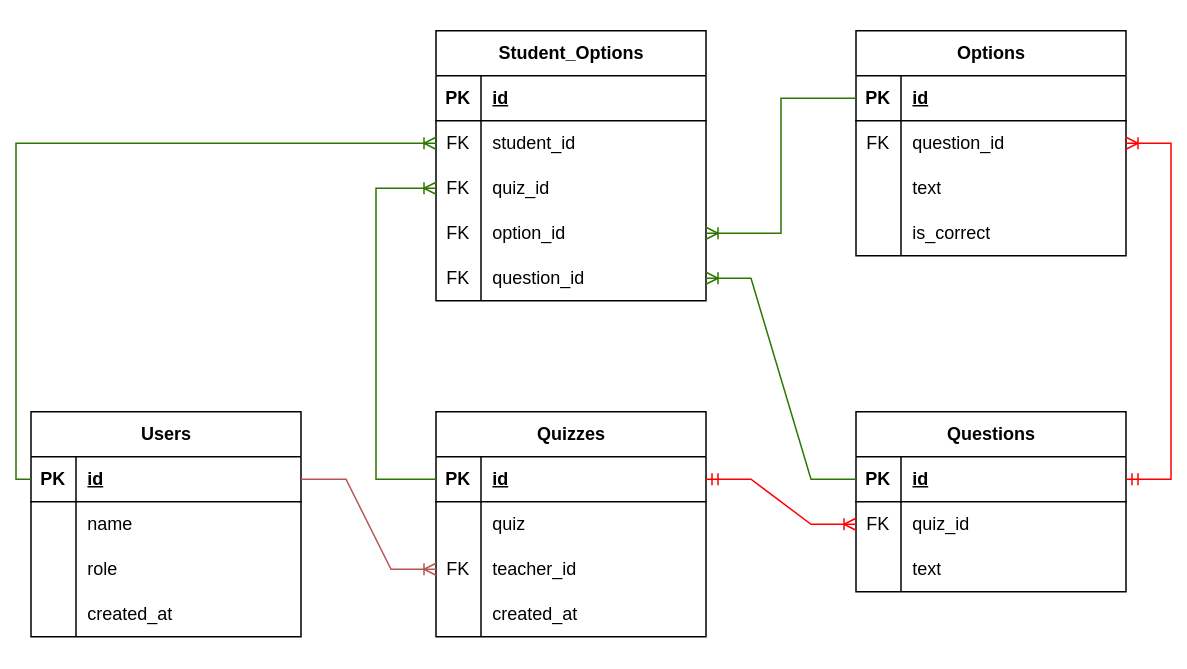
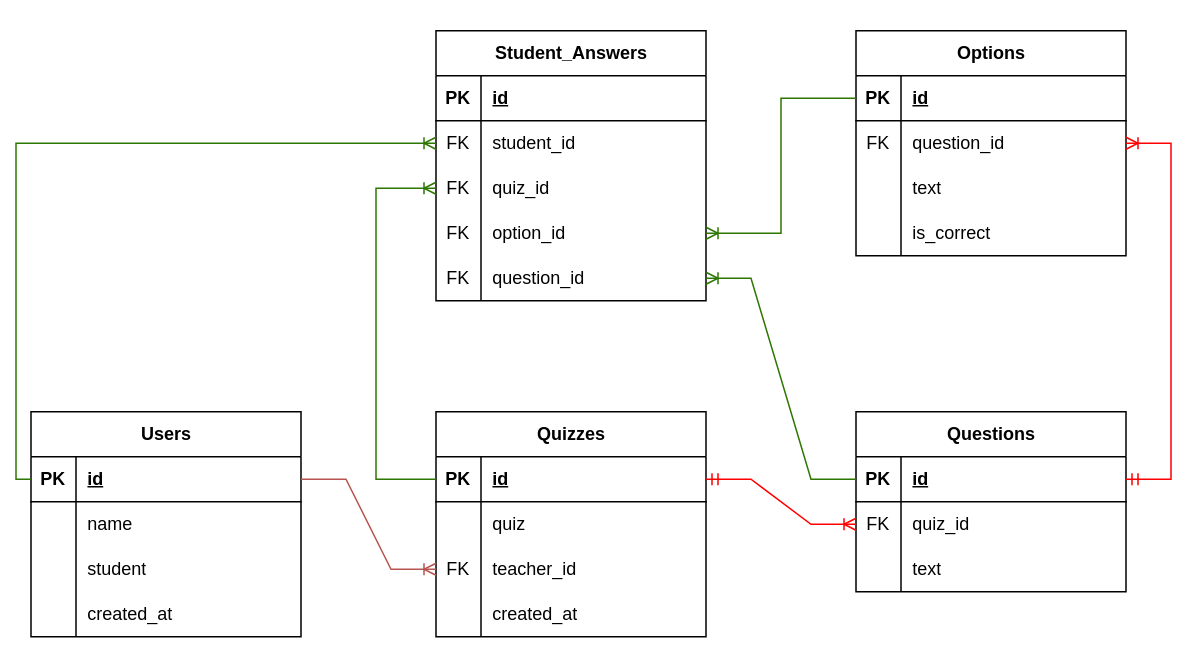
  <mxCell id="0" />
  <mxCell id="1" parent="0" />
  <mxCell id="2" value="Users" style="shape=table;startSize=30;container=1;collapsible=1;childLayout=tableLayout;fixedRows=1;rowLines=0;fontStyle=1;align=center;resizeLast=1;html=1;" vertex="1" parent="1"><mxGeometry x="20" y="274" width="180" height="150" as="geometry" /></mxCell>
  <mxCell id="3" value="" style="shape=tableRow;horizontal=0;startSize=0;swimlaneHead=0;swimlaneBody=0;fillColor=none;collapsible=0;dropTarget=0;points=[[0,0.5],[1,0.5]];portConstraint=eastwest;top=0;left=0;right=0;bottom=1;" vertex="1" parent="2"><mxGeometry y="30" width="180" height="30" as="geometry" /></mxCell>
  <mxCell id="4" value="PK" style="shape=partialRectangle;connectable=0;fillColor=none;top=0;left=0;bottom=0;right=0;fontStyle=1;overflow=hidden;whiteSpace=wrap;html=1;" vertex="1" parent="3"><mxGeometry width="30" height="30" as="geometry"><mxRectangle width="30" height="30" as="alternateBounds" /></mxGeometry></mxCell>
  <mxCell id="5" value="id" style="shape=partialRectangle;connectable=0;fillColor=none;top=0;left=0;bottom=0;right=0;align=left;spacingLeft=6;fontStyle=5;overflow=hidden;whiteSpace=wrap;html=1;" vertex="1" parent="3"><mxGeometry x="30" width="150" height="30" as="geometry"><mxRectangle width="150" height="30" as="alternateBounds" /></mxGeometry></mxCell>
  <mxCell id="6" value="" style="shape=tableRow;horizontal=0;startSize=0;swimlaneHead=0;swimlaneBody=0;fillColor=none;collapsible=0;dropTarget=0;points=[[0,0.5],[1,0.5]];portConstraint=eastwest;top=0;left=0;right=0;bottom=0;" vertex="1" parent="2"><mxGeometry y="60" width="180" height="30" as="geometry" /></mxCell>
  <mxCell id="7" value="" style="shape=partialRectangle;connectable=0;fillColor=none;top=0;left=0;bottom=0;right=0;editable=1;overflow=hidden;whiteSpace=wrap;html=1;" vertex="1" parent="6"><mxGeometry width="30" height="30" as="geometry"><mxRectangle width="30" height="30" as="alternateBounds" /></mxGeometry></mxCell>
  <mxCell id="8" value="name" style="shape=partialRectangle;connectable=0;fillColor=none;top=0;left=0;bottom=0;right=0;align=left;spacingLeft=6;overflow=hidden;whiteSpace=wrap;html=1;" vertex="1" parent="6"><mxGeometry x="30" width="150" height="30" as="geometry"><mxRectangle width="150" height="30" as="alternateBounds" /></mxGeometry></mxCell>
  <mxCell id="9" value="" style="shape=tableRow;horizontal=0;startSize=0;swimlaneHead=0;swimlaneBody=0;fillColor=none;collapsible=0;dropTarget=0;points=[[0,0.5],[1,0.5]];portConstraint=eastwest;top=0;left=0;right=0;bottom=0;" vertex="1" parent="2"><mxGeometry y="90" width="180" height="30" as="geometry" /></mxCell>
  <mxCell id="10" value="" style="shape=partialRectangle;connectable=0;fillColor=none;top=0;left=0;bottom=0;right=0;editable=1;overflow=hidden;whiteSpace=wrap;html=1;" vertex="1" parent="9"><mxGeometry width="30" height="30" as="geometry"><mxRectangle width="30" height="30" as="alternateBounds" /></mxGeometry></mxCell>
- <mxCell id="11" value="role" style="shape=partialRectangle;connectable=0;fillColor=none;top=0;left=0;bottom=0;right=0;align=left;spacingLeft=6;overflow=hidden;whiteSpace=wrap;html=1;" vertex="1" parent="9"><mxGeometry x="30" width="150" height="30" as="geometry"><mxRectangle width="150" height="30" as="alternateBounds" /></mxGeometry></mxCell>
+ <mxCell id="11" value="student" style="shape=partialRectangle;connectable=0;fillColor=none;top=0;left=0;bottom=0;right=0;align=left;spacingLeft=6;overflow=hidden;whiteSpace=wrap;html=1;" vertex="1" parent="9"><mxGeometry x="30" width="150" height="30" as="geometry"><mxRectangle width="150" height="30" as="alternateBounds" /></mxGeometry></mxCell>
  <mxCell id="12" value="" style="shape=tableRow;horizontal=0;startSize=0;swimlaneHead=0;swimlaneBody=0;fillColor=none;collapsible=0;dropTarget=0;points=[[0,0.5],[1,0.5]];portConstraint=eastwest;top=0;left=0;right=0;bottom=0;" vertex="1" parent="2"><mxGeometry y="120" width="180" height="30" as="geometry" /></mxCell>
  <mxCell id="13" value="" style="shape=partialRectangle;connectable=0;fillColor=none;top=0;left=0;bottom=0;right=0;editable=1;overflow=hidden;whiteSpace=wrap;html=1;" vertex="1" parent="12"><mxGeometry width="30" height="30" as="geometry"><mxRectangle width="30" height="30" as="alternateBounds" /></mxGeometry></mxCell>
  <mxCell id="14" value="created_at" style="shape=partialRectangle;connectable=0;fillColor=none;top=0;left=0;bottom=0;right=0;align=left;spacingLeft=6;overflow=hidden;whiteSpace=wrap;html=1;" vertex="1" parent="12"><mxGeometry x="30" width="150" height="30" as="geometry"><mxRectangle width="150" height="30" as="alternateBounds" /></mxGeometry></mxCell>
  <mxCell id="15" value="Quizzes" style="shape=table;startSize=30;container=1;collapsible=1;childLayout=tableLayout;fixedRows=1;rowLines=0;fontStyle=1;align=center;resizeLast=1;html=1;" vertex="1" parent="1"><mxGeometry x="290" y="274" width="180" height="150" as="geometry" /></mxCell>
  <mxCell id="16" value="" style="shape=tableRow;horizontal=0;startSize=0;swimlaneHead=0;swimlaneBody=0;fillColor=none;collapsible=0;dropTarget=0;points=[[0,0.5],[1,0.5]];portConstraint=eastwest;top=0;left=0;right=0;bottom=1;" vertex="1" parent="15"><mxGeometry y="30" width="180" height="30" as="geometry" /></mxCell>
  <mxCell id="17" value="PK" style="shape=partialRectangle;connectable=0;fillColor=none;top=0;left=0;bottom=0;right=0;fontStyle=1;overflow=hidden;whiteSpace=wrap;html=1;" vertex="1" parent="16"><mxGeometry width="30" height="30" as="geometry"><mxRectangle width="30" height="30" as="alternateBounds" /></mxGeometry></mxCell>
  <mxCell id="18" value="id" style="shape=partialRectangle;connectable=0;fillColor=none;top=0;left=0;bottom=0;right=0;align=left;spacingLeft=6;fontStyle=5;overflow=hidden;whiteSpace=wrap;html=1;" vertex="1" parent="16"><mxGeometry x="30" width="150" height="30" as="geometry"><mxRectangle width="150" height="30" as="alternateBounds" /></mxGeometry></mxCell>
  <mxCell id="19" value="" style="shape=tableRow;horizontal=0;startSize=0;swimlaneHead=0;swimlaneBody=0;fillColor=none;collapsible=0;dropTarget=0;points=[[0,0.5],[1,0.5]];portConstraint=eastwest;top=0;left=0;right=0;bottom=0;" vertex="1" parent="15"><mxGeometry y="60" width="180" height="30" as="geometry" /></mxCell>
  <mxCell id="20" value="" style="shape=partialRectangle;connectable=0;fillColor=none;top=0;left=0;bottom=0;right=0;editable=1;overflow=hidden;whiteSpace=wrap;html=1;" vertex="1" parent="19"><mxGeometry width="30" height="30" as="geometry"><mxRectangle width="30" height="30" as="alternateBounds" /></mxGeometry></mxCell>
  <mxCell id="21" value="quiz" style="shape=partialRectangle;connectable=0;fillColor=none;top=0;left=0;bottom=0;right=0;align=left;spacingLeft=6;overflow=hidden;whiteSpace=wrap;html=1;" vertex="1" parent="19"><mxGeometry x="30" width="150" height="30" as="geometry"><mxRectangle width="150" height="30" as="alternateBounds" /></mxGeometry></mxCell>
  <mxCell id="22" value="" style="shape=tableRow;horizontal=0;startSize=0;swimlaneHead=0;swimlaneBody=0;fillColor=none;collapsible=0;dropTarget=0;points=[[0,0.5],[1,0.5]];portConstraint=eastwest;top=0;left=0;right=0;bottom=0;" vertex="1" parent="15"><mxGeometry y="90" width="180" height="30" as="geometry" /></mxCell>
  <mxCell id="23" value="FK" style="shape=partialRectangle;connectable=0;fillColor=none;top=0;left=0;bottom=0;right=0;editable=1;overflow=hidden;whiteSpace=wrap;html=1;" vertex="1" parent="22"><mxGeometry width="30" height="30" as="geometry"><mxRectangle width="30" height="30" as="alternateBounds" /></mxGeometry></mxCell>
  <mxCell id="24" value="teacher_id" style="shape=partialRectangle;connectable=0;fillColor=none;top=0;left=0;bottom=0;right=0;align=left;spacingLeft=6;overflow=hidden;whiteSpace=wrap;html=1;" vertex="1" parent="22"><mxGeometry x="30" width="150" height="30" as="geometry"><mxRectangle width="150" height="30" as="alternateBounds" /></mxGeometry></mxCell>
  <mxCell id="25" value="" style="shape=tableRow;horizontal=0;startSize=0;swimlaneHead=0;swimlaneBody=0;fillColor=none;collapsible=0;dropTarget=0;points=[[0,0.5],[1,0.5]];portConstraint=eastwest;top=0;left=0;right=0;bottom=0;" vertex="1" parent="15"><mxGeometry y="120" width="180" height="30" as="geometry" /></mxCell>
  <mxCell id="26" value="" style="shape=partialRectangle;connectable=0;fillColor=none;top=0;left=0;bottom=0;right=0;editable=1;overflow=hidden;whiteSpace=wrap;html=1;" vertex="1" parent="25"><mxGeometry width="30" height="30" as="geometry"><mxRectangle width="30" height="30" as="alternateBounds" /></mxGeometry></mxCell>
  <mxCell id="27" value="created_at" style="shape=partialRectangle;connectable=0;fillColor=none;top=0;left=0;bottom=0;right=0;align=left;spacingLeft=6;overflow=hidden;whiteSpace=wrap;html=1;" vertex="1" parent="25"><mxGeometry x="30" width="150" height="30" as="geometry"><mxRectangle width="150" height="30" as="alternateBounds" /></mxGeometry></mxCell>
  <mxCell id="28" value="Questions" style="shape=table;startSize=30;container=1;collapsible=1;childLayout=tableLayout;fixedRows=1;rowLines=0;fontStyle=1;align=center;resizeLast=1;html=1;" vertex="1" parent="1"><mxGeometry x="570" y="274" width="180" height="120" as="geometry" /></mxCell>
  <mxCell id="29" value="" style="shape=tableRow;horizontal=0;startSize=0;swimlaneHead=0;swimlaneBody=0;fillColor=none;collapsible=0;dropTarget=0;points=[[0,0.5],[1,0.5]];portConstraint=eastwest;top=0;left=0;right=0;bottom=1;" vertex="1" parent="28"><mxGeometry y="30" width="180" height="30" as="geometry" /></mxCell>
  <mxCell id="30" value="PK" style="shape=partialRectangle;connectable=0;fillColor=none;top=0;left=0;bottom=0;right=0;fontStyle=1;overflow=hidden;whiteSpace=wrap;html=1;" vertex="1" parent="29"><mxGeometry width="30" height="30" as="geometry"><mxRectangle width="30" height="30" as="alternateBounds" /></mxGeometry></mxCell>
  <mxCell id="31" value="id" style="shape=partialRectangle;connectable=0;fillColor=none;top=0;left=0;bottom=0;right=0;align=left;spacingLeft=6;fontStyle=5;overflow=hidden;whiteSpace=wrap;html=1;" vertex="1" parent="29"><mxGeometry x="30" width="150" height="30" as="geometry"><mxRectangle width="150" height="30" as="alternateBounds" /></mxGeometry></mxCell>
  <mxCell id="32" value="" style="shape=tableRow;horizontal=0;startSize=0;swimlaneHead=0;swimlaneBody=0;fillColor=none;collapsible=0;dropTarget=0;points=[[0,0.5],[1,0.5]];portConstraint=eastwest;top=0;left=0;right=0;bottom=0;" vertex="1" parent="28"><mxGeometry y="60" width="180" height="30" as="geometry" /></mxCell>
  <mxCell id="33" value="FK" style="shape=partialRectangle;connectable=0;fillColor=none;top=0;left=0;bottom=0;right=0;editable=1;overflow=hidden;whiteSpace=wrap;html=1;" vertex="1" parent="32"><mxGeometry width="30" height="30" as="geometry"><mxRectangle width="30" height="30" as="alternateBounds" /></mxGeometry></mxCell>
  <mxCell id="34" value="quiz_id" style="shape=partialRectangle;connectable=0;fillColor=none;top=0;left=0;bottom=0;right=0;align=left;spacingLeft=6;overflow=hidden;whiteSpace=wrap;html=1;" vertex="1" parent="32"><mxGeometry x="30" width="150" height="30" as="geometry"><mxRectangle width="150" height="30" as="alternateBounds" /></mxGeometry></mxCell>
  <mxCell id="35" value="" style="shape=tableRow;horizontal=0;startSize=0;swimlaneHead=0;swimlaneBody=0;fillColor=none;collapsible=0;dropTarget=0;points=[[0,0.5],[1,0.5]];portConstraint=eastwest;top=0;left=0;right=0;bottom=0;" vertex="1" parent="28"><mxGeometry y="90" width="180" height="30" as="geometry" /></mxCell>
  <mxCell id="36" value="" style="shape=partialRectangle;connectable=0;fillColor=none;top=0;left=0;bottom=0;right=0;editable=1;overflow=hidden;whiteSpace=wrap;html=1;" vertex="1" parent="35"><mxGeometry width="30" height="30" as="geometry"><mxRectangle width="30" height="30" as="alternateBounds" /></mxGeometry></mxCell>
  <mxCell id="37" value="text" style="shape=partialRectangle;connectable=0;fillColor=none;top=0;left=0;bottom=0;right=0;align=left;spacingLeft=6;overflow=hidden;whiteSpace=wrap;html=1;" vertex="1" parent="35"><mxGeometry x="30" width="150" height="30" as="geometry"><mxRectangle width="150" height="30" as="alternateBounds" /></mxGeometry></mxCell>
  <mxCell id="38" value="Options" style="shape=table;startSize=30;container=1;collapsible=1;childLayout=tableLayout;fixedRows=1;rowLines=0;fontStyle=1;align=center;resizeLast=1;html=1;" vertex="1" parent="1"><mxGeometry x="570" y="20" width="180" height="150" as="geometry" /></mxCell>
  <mxCell id="39" value="" style="shape=tableRow;horizontal=0;startSize=0;swimlaneHead=0;swimlaneBody=0;fillColor=none;collapsible=0;dropTarget=0;points=[[0,0.5],[1,0.5]];portConstraint=eastwest;top=0;left=0;right=0;bottom=1;" vertex="1" parent="38"><mxGeometry y="30" width="180" height="30" as="geometry" /></mxCell>
  <mxCell id="40" value="PK" style="shape=partialRectangle;connectable=0;fillColor=none;top=0;left=0;bottom=0;right=0;fontStyle=1;overflow=hidden;whiteSpace=wrap;html=1;" vertex="1" parent="39"><mxGeometry width="30" height="30" as="geometry"><mxRectangle width="30" height="30" as="alternateBounds" /></mxGeometry></mxCell>
  <mxCell id="41" value="id" style="shape=partialRectangle;connectable=0;fillColor=none;top=0;left=0;bottom=0;right=0;align=left;spacingLeft=6;fontStyle=5;overflow=hidden;whiteSpace=wrap;html=1;" vertex="1" parent="39"><mxGeometry x="30" width="150" height="30" as="geometry"><mxRectangle width="150" height="30" as="alternateBounds" /></mxGeometry></mxCell>
  <mxCell id="42" value="" style="shape=tableRow;horizontal=0;startSize=0;swimlaneHead=0;swimlaneBody=0;fillColor=none;collapsible=0;dropTarget=0;points=[[0,0.5],[1,0.5]];portConstraint=eastwest;top=0;left=0;right=0;bottom=0;" vertex="1" parent="38"><mxGeometry y="60" width="180" height="30" as="geometry" /></mxCell>
  <mxCell id="43" value="FK" style="shape=partialRectangle;connectable=0;fillColor=none;top=0;left=0;bottom=0;right=0;editable=1;overflow=hidden;whiteSpace=wrap;html=1;" vertex="1" parent="42"><mxGeometry width="30" height="30" as="geometry"><mxRectangle width="30" height="30" as="alternateBounds" /></mxGeometry></mxCell>
  <mxCell id="44" value="q&lt;span style=&quot;background-color: initial;&quot;&gt;uestion_id&lt;/span&gt;" style="shape=partialRectangle;connectable=0;fillColor=none;top=0;left=0;bottom=0;right=0;align=left;spacingLeft=6;overflow=hidden;whiteSpace=wrap;html=1;" vertex="1" parent="42"><mxGeometry x="30" width="150" height="30" as="geometry"><mxRectangle width="150" height="30" as="alternateBounds" /></mxGeometry></mxCell>
  <mxCell id="45" value="" style="shape=tableRow;horizontal=0;startSize=0;swimlaneHead=0;swimlaneBody=0;fillColor=none;collapsible=0;dropTarget=0;points=[[0,0.5],[1,0.5]];portConstraint=eastwest;top=0;left=0;right=0;bottom=0;" vertex="1" parent="38"><mxGeometry y="90" width="180" height="30" as="geometry" /></mxCell>
  <mxCell id="46" value="" style="shape=partialRectangle;connectable=0;fillColor=none;top=0;left=0;bottom=0;right=0;editable=1;overflow=hidden;whiteSpace=wrap;html=1;" vertex="1" parent="45"><mxGeometry width="30" height="30" as="geometry"><mxRectangle width="30" height="30" as="alternateBounds" /></mxGeometry></mxCell>
  <mxCell id="47" value="text" style="shape=partialRectangle;connectable=0;fillColor=none;top=0;left=0;bottom=0;right=0;align=left;spacingLeft=6;overflow=hidden;whiteSpace=wrap;html=1;" vertex="1" parent="45"><mxGeometry x="30" width="150" height="30" as="geometry"><mxRectangle width="150" height="30" as="alternateBounds" /></mxGeometry></mxCell>
  <mxCell id="48" value="" style="shape=tableRow;horizontal=0;startSize=0;swimlaneHead=0;swimlaneBody=0;fillColor=none;collapsible=0;dropTarget=0;points=[[0,0.5],[1,0.5]];portConstraint=eastwest;top=0;left=0;right=0;bottom=0;" vertex="1" parent="38"><mxGeometry y="120" width="180" height="30" as="geometry" /></mxCell>
  <mxCell id="49" value="" style="shape=partialRectangle;connectable=0;fillColor=none;top=0;left=0;bottom=0;right=0;editable=1;overflow=hidden;whiteSpace=wrap;html=1;" vertex="1" parent="48"><mxGeometry width="30" height="30" as="geometry"><mxRectangle width="30" height="30" as="alternateBounds" /></mxGeometry></mxCell>
  <mxCell id="50" value="is_correct" style="shape=partialRectangle;connectable=0;fillColor=none;top=0;left=0;bottom=0;right=0;align=left;spacingLeft=6;overflow=hidden;whiteSpace=wrap;html=1;" vertex="1" parent="48"><mxGeometry x="30" width="150" height="30" as="geometry"><mxRectangle width="150" height="30" as="alternateBounds" /></mxGeometry></mxCell>
- <mxCell id="51" value="Student_Options" style="shape=table;startSize=30;container=1;collapsible=1;childLayout=tableLayout;fixedRows=1;rowLines=0;fontStyle=1;align=center;resizeLast=1;html=1;" vertex="1" parent="1"><mxGeometry x="290" y="20" width="180" height="180" as="geometry" /></mxCell>
+ <mxCell id="51" value="Student_Answers" style="shape=table;startSize=30;container=1;collapsible=1;childLayout=tableLayout;fixedRows=1;rowLines=0;fontStyle=1;align=center;resizeLast=1;html=1;" vertex="1" parent="1"><mxGeometry x="290" y="20" width="180" height="180" as="geometry" /></mxCell>
  <mxCell id="52" value="" style="shape=tableRow;horizontal=0;startSize=0;swimlaneHead=0;swimlaneBody=0;fillColor=none;collapsible=0;dropTarget=0;points=[[0,0.5],[1,0.5]];portConstraint=eastwest;top=0;left=0;right=0;bottom=1;" vertex="1" parent="51"><mxGeometry y="30" width="180" height="30" as="geometry" /></mxCell>
  <mxCell id="53" value="PK" style="shape=partialRectangle;connectable=0;fillColor=none;top=0;left=0;bottom=0;right=0;fontStyle=1;overflow=hidden;whiteSpace=wrap;html=1;" vertex="1" parent="52"><mxGeometry width="30" height="30" as="geometry"><mxRectangle width="30" height="30" as="alternateBounds" /></mxGeometry></mxCell>
  <mxCell id="54" value="id" style="shape=partialRectangle;connectable=0;fillColor=none;top=0;left=0;bottom=0;right=0;align=left;spacingLeft=6;fontStyle=5;overflow=hidden;whiteSpace=wrap;html=1;" vertex="1" parent="52"><mxGeometry x="30" width="150" height="30" as="geometry"><mxRectangle width="150" height="30" as="alternateBounds" /></mxGeometry></mxCell>
  <mxCell id="55" value="" style="shape=tableRow;horizontal=0;startSize=0;swimlaneHead=0;swimlaneBody=0;fillColor=none;collapsible=0;dropTarget=0;points=[[0,0.5],[1,0.5]];portConstraint=eastwest;top=0;left=0;right=0;bottom=0;" vertex="1" parent="51"><mxGeometry y="60" width="180" height="30" as="geometry" /></mxCell>
  <mxCell id="56" value="FK" style="shape=partialRectangle;connectable=0;fillColor=none;top=0;left=0;bottom=0;right=0;editable=1;overflow=hidden;whiteSpace=wrap;html=1;" vertex="1" parent="55"><mxGeometry width="30" height="30" as="geometry"><mxRectangle width="30" height="30" as="alternateBounds" /></mxGeometry></mxCell>
  <mxCell id="57" value="student_id" style="shape=partialRectangle;connectable=0;fillColor=none;top=0;left=0;bottom=0;right=0;align=left;spacingLeft=6;overflow=hidden;whiteSpace=wrap;html=1;" vertex="1" parent="55"><mxGeometry x="30" width="150" height="30" as="geometry"><mxRectangle width="150" height="30" as="alternateBounds" /></mxGeometry></mxCell>
  <mxCell id="58" value="" style="shape=tableRow;horizontal=0;startSize=0;swimlaneHead=0;swimlaneBody=0;fillColor=none;collapsible=0;dropTarget=0;points=[[0,0.5],[1,0.5]];portConstraint=eastwest;top=0;left=0;right=0;bottom=0;" vertex="1" parent="51"><mxGeometry y="90" width="180" height="30" as="geometry" /></mxCell>
  <mxCell id="59" value="FK" style="shape=partialRectangle;connectable=0;fillColor=none;top=0;left=0;bottom=0;right=0;editable=1;overflow=hidden;whiteSpace=wrap;html=1;" vertex="1" parent="58"><mxGeometry width="30" height="30" as="geometry"><mxRectangle width="30" height="30" as="alternateBounds" /></mxGeometry></mxCell>
  <mxCell id="60" value="quiz_id" style="shape=partialRectangle;connectable=0;fillColor=none;top=0;left=0;bottom=0;right=0;align=left;spacingLeft=6;overflow=hidden;whiteSpace=wrap;html=1;" vertex="1" parent="58"><mxGeometry x="30" width="150" height="30" as="geometry"><mxRectangle width="150" height="30" as="alternateBounds" /></mxGeometry></mxCell>
  <mxCell id="61" value="" style="shape=tableRow;horizontal=0;startSize=0;swimlaneHead=0;swimlaneBody=0;fillColor=none;collapsible=0;dropTarget=0;points=[[0,0.5],[1,0.5]];portConstraint=eastwest;top=0;left=0;right=0;bottom=0;" vertex="1" parent="51"><mxGeometry y="120" width="180" height="30" as="geometry" /></mxCell>
  <mxCell id="62" value="FK" style="shape=partialRectangle;connectable=0;fillColor=none;top=0;left=0;bottom=0;right=0;editable=1;overflow=hidden;whiteSpace=wrap;html=1;" vertex="1" parent="61"><mxGeometry width="30" height="30" as="geometry"><mxRectangle width="30" height="30" as="alternateBounds" /></mxGeometry></mxCell>
  <mxCell id="63" value="option_id" style="shape=partialRectangle;connectable=0;fillColor=none;top=0;left=0;bottom=0;right=0;align=left;spacingLeft=6;overflow=hidden;whiteSpace=wrap;html=1;" vertex="1" parent="61"><mxGeometry x="30" width="150" height="30" as="geometry"><mxRectangle width="150" height="30" as="alternateBounds" /></mxGeometry></mxCell>
  <mxCell id="64" value="" style="shape=tableRow;horizontal=0;startSize=0;swimlaneHead=0;swimlaneBody=0;fillColor=none;collapsible=0;dropTarget=0;points=[[0,0.5],[1,0.5]];portConstraint=eastwest;top=0;left=0;right=0;bottom=0;" vertex="1" parent="51"><mxGeometry y="150" width="180" height="30" as="geometry" /></mxCell>
  <mxCell id="65" value="FK" style="shape=partialRectangle;connectable=0;fillColor=none;top=0;left=0;bottom=0;right=0;editable=1;overflow=hidden;whiteSpace=wrap;html=1;" vertex="1" parent="64"><mxGeometry width="30" height="30" as="geometry"><mxRectangle width="30" height="30" as="alternateBounds" /></mxGeometry></mxCell>
  <mxCell id="66" value="question_id" style="shape=partialRectangle;connectable=0;fillColor=none;top=0;left=0;bottom=0;right=0;align=left;spacingLeft=6;overflow=hidden;whiteSpace=wrap;html=1;" vertex="1" parent="64"><mxGeometry x="30" width="150" height="30" as="geometry"><mxRectangle width="150" height="30" as="alternateBounds" /></mxGeometry></mxCell>
  <mxCell id="67" value="" style="edgeStyle=orthogonalEdgeStyle;fontSize=12;html=1;endArrow=ERoneToMany;rounded=0;exitX=0;exitY=0.5;exitDx=0;exitDy=0;entryX=0;entryY=0.5;entryDx=0;entryDy=0;fillColor=#60a917;strokeColor=#2D7600;" edge="1" parent="1" source="3" target="55"><mxGeometry width="100" height="100" relative="1" as="geometry"><mxPoint x="10" y="244" as="sourcePoint" /><mxPoint x="280" y="20" as="targetPoint" /></mxGeometry></mxCell>
  <mxCell id="68" value="" style="edgeStyle=orthogonalEdgeStyle;fontSize=12;html=1;endArrow=ERoneToMany;rounded=0;exitX=0;exitY=0.5;exitDx=0;exitDy=0;fillColor=#60a917;strokeColor=#2D7600;" edge="1" parent="1" source="16"><mxGeometry width="100" height="100" relative="1" as="geometry"><mxPoint x="190" y="225" as="sourcePoint" /><mxPoint x="290" y="125" as="targetPoint" /><Array as="points"><mxPoint x="250" y="319" /><mxPoint x="250" y="125" /></Array></mxGeometry></mxCell>
  <mxCell id="69" value="" style="edgeStyle=entityRelationEdgeStyle;fontSize=12;html=1;endArrow=ERoneToMany;rounded=0;exitX=1;exitY=0.5;exitDx=0;exitDy=0;entryX=0;entryY=0.5;entryDx=0;entryDy=0;fillColor=#f8cecc;strokeColor=#b85450;" edge="1" parent="1" source="3" target="22"><mxGeometry width="100" height="100" relative="1" as="geometry"><mxPoint x="200" y="345" as="sourcePoint" /><mxPoint x="300" y="245" as="targetPoint" /></mxGeometry></mxCell>
  <mxCell id="70" value="" style="edgeStyle=orthogonalEdgeStyle;fontSize=12;html=1;endArrow=ERoneToMany;rounded=0;exitX=0;exitY=0.5;exitDx=0;exitDy=0;entryX=1;entryY=0.5;entryDx=0;entryDy=0;fillColor=#60a917;strokeColor=#2D7600;" edge="1" parent="1" source="39" target="61"><mxGeometry width="100" height="100" relative="1" as="geometry"><mxPoint x="550" y="125" as="sourcePoint" /><mxPoint x="500" y="95" as="targetPoint" /></mxGeometry></mxCell>
  <mxCell id="71" value="" style="edgeStyle=entityRelationEdgeStyle;fontSize=12;html=1;endArrow=ERoneToMany;rounded=0;entryX=1;entryY=0.5;entryDx=0;entryDy=0;exitX=0;exitY=0.5;exitDx=0;exitDy=0;fillColor=#60a917;strokeColor=#2D7600;" edge="1" parent="1" source="29" target="64"><mxGeometry width="100" height="100" relative="1" as="geometry"><mxPoint x="400" y="345" as="sourcePoint" /><mxPoint x="500" y="245" as="targetPoint" /></mxGeometry></mxCell>
  <mxCell id="72" value="" style="edgeStyle=entityRelationEdgeStyle;fontSize=12;html=1;endArrow=ERoneToMany;startArrow=ERmandOne;rounded=0;entryX=0;entryY=0.5;entryDx=0;entryDy=0;exitX=1;exitY=0.5;exitDx=0;exitDy=0;fillColor=#a20025;strokeColor=#FF0000;" edge="1" parent="1" source="16" target="32"><mxGeometry width="100" height="100" relative="1" as="geometry"><mxPoint x="400" y="345" as="sourcePoint" /><mxPoint x="500" y="245" as="targetPoint" /></mxGeometry></mxCell>
  <mxCell id="73" value="" style="edgeStyle=entityRelationEdgeStyle;fontSize=12;html=1;endArrow=ERoneToMany;startArrow=ERmandOne;rounded=0;entryX=1;entryY=0.5;entryDx=0;entryDy=0;exitX=1;exitY=0.5;exitDx=0;exitDy=0;strokeColor=#FF0000;" edge="1" parent="1" source="29" target="42"><mxGeometry width="100" height="100" relative="1" as="geometry"><mxPoint x="750" y="349" as="sourcePoint" /><mxPoint x="750" y="65" as="targetPoint" /><Array as="points"><mxPoint x="749" y="55" /></Array></mxGeometry></mxCell>
